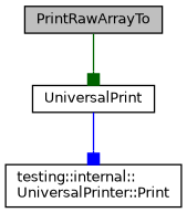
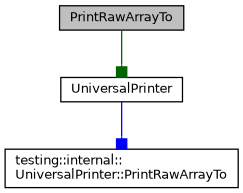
  digraph {
    rankdir=TB
    node [color=black fontname=Helvetica fontsize=10 shape=record]
    edge [arrowhead=box fontname=Helvetica fontsize=10 labelfontname=Helvetica labelfontsize=10 style=solid]
    n1 [fillcolor=grey75 fontcolor=black height=0.2 label=PrintRawArrayTo style=filled width=0.4]
-   n2 [height=0.2 label=UniversalPrint width=0.4]
-   n3 [height=0.2 label="testing::internal::\lUniversalPrinter::Print" width=0.4]
+   n2 [height=0.2 label=UniversalPrinter width=0.4]
+   n3 [height=0.2 label="testing::internal::\lUniversalPrinter::PrintRawArrayTo" width=0.4]
    n1 -> n2 [color=darkgreen]
    n2 -> n3 [color=blue]
  }
